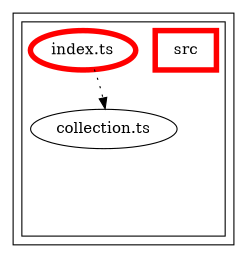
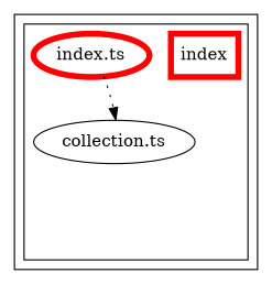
  digraph {
    compound=true
    edge [style=invis]
    n1 [label="collection.ts"]
    exit_src [style=invis]
-   n3 [color="#ff0000" label=src penwidth=5 shape=rectangle]
+   n3 [color="#ff0000" label=index penwidth=5 shape=rectangle]
    n4 [color="#ff0000" label="index.ts" penwidth=5]
    subgraph cluster_1 {
      color="#000000"
      subgraph cluster_2 {
        color="#000000"
        n1
        exit_src
        n3
        n4
      }
    }
    n1 -> exit_src
    exit_src -> exit_src
    exit_src -> exit_src
    n4 -> n1
    n4 -> n1 [color=black style=dotted]
    n4 -> exit_src
  }
